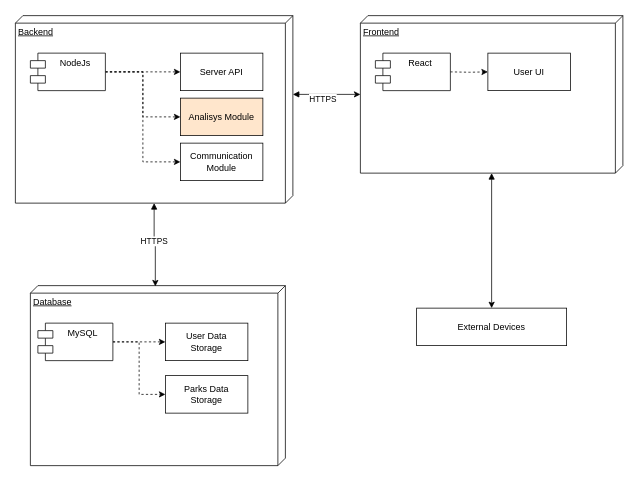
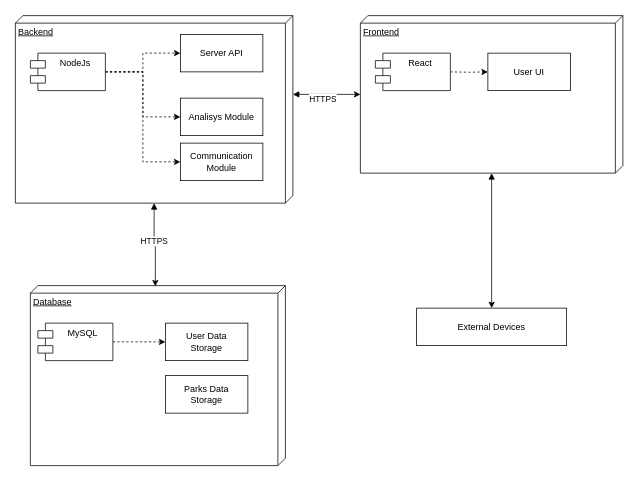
  <mxCell id="0" />
  <mxCell id="1" parent="0" />
  <mxCell id="2" value="External Devices" style="html=1;dashed=0;whiteSpace=wrap;" vertex="1" parent="1"><mxGeometry x="555" y="410" width="200" height="50" as="geometry" /></mxCell>
  <mxCell id="3" style="edgeStyle=orthogonalEdgeStyle;rounded=0;orthogonalLoop=1;jettySize=auto;html=1;elbow=horizontal;startArrow=block;startFill=1;" edge="1" parent="1" source="5" target="7"><mxGeometry relative="1" as="geometry"><Array as="points"><mxPoint x="410" y="125" /><mxPoint x="410" y="125" /></Array></mxGeometry></mxCell>
  <mxCell id="4" value="HTTPS" style="edgeLabel;html=1;align=center;verticalAlign=middle;resizable=0;points=[];" vertex="1" connectable="0" parent="3"><mxGeometry x="-0.545" y="-2" relative="1" as="geometry"><mxPoint x="19" y="3" as="offset" /></mxGeometry></mxCell>
  <mxCell id="5" value="Backend" style="verticalAlign=top;align=left;spacingTop=8;spacingLeft=2;spacingRight=12;shape=cube;size=10;direction=south;fontStyle=4;html=1;whiteSpace=wrap;" vertex="1" parent="1"><mxGeometry x="20" y="20" width="370" height="250" as="geometry" /></mxCell>
  <mxCell id="6" style="edgeStyle=orthogonalEdgeStyle;rounded=0;orthogonalLoop=1;jettySize=auto;html=1;entryX=0.5;entryY=0;entryDx=0;entryDy=0;startArrow=block;startFill=1;" edge="1" parent="1" source="7" target="2"><mxGeometry relative="1" as="geometry" /></mxCell>
  <mxCell id="7" value="Frontend" style="verticalAlign=top;align=left;spacingTop=8;spacingLeft=2;spacingRight=12;shape=cube;size=10;direction=south;fontStyle=4;html=1;whiteSpace=wrap;" vertex="1" parent="1"><mxGeometry x="480" y="20" width="350" height="210" as="geometry" /></mxCell>
  <mxCell id="8" value="Database" style="verticalAlign=top;align=left;spacingTop=8;spacingLeft=2;spacingRight=12;shape=cube;size=10;direction=south;fontStyle=4;html=1;whiteSpace=wrap;" vertex="1" parent="1"><mxGeometry x="40" y="380" width="340" height="240" as="geometry" /></mxCell>
  <mxCell id="9" style="edgeStyle=orthogonalEdgeStyle;rounded=0;orthogonalLoop=1;jettySize=auto;html=1;dashed=1;" edge="1" parent="1" target="11"><mxGeometry relative="1" as="geometry"><mxPoint x="600" y="95" as="sourcePoint" /></mxGeometry></mxCell>
  <mxCell id="10" value="React" style="shape=module;align=left;spacingLeft=20;align=center;verticalAlign=top;whiteSpace=wrap;html=1;" vertex="1" parent="1"><mxGeometry x="500" y="70" width="100" height="50" as="geometry" /></mxCell>
  <mxCell id="11" value="User UI" style="html=1;whiteSpace=wrap;" vertex="1" parent="1"><mxGeometry x="650" y="70" width="110" height="50" as="geometry" /></mxCell>
  <mxCell id="12" style="edgeStyle=orthogonalEdgeStyle;rounded=0;orthogonalLoop=1;jettySize=auto;html=1;dashed=1;" edge="1" parent="1" source="15" target="16"><mxGeometry relative="1" as="geometry" /></mxCell>
  <mxCell id="13" style="edgeStyle=orthogonalEdgeStyle;rounded=0;orthogonalLoop=1;jettySize=auto;html=1;entryX=0;entryY=0.5;entryDx=0;entryDy=0;dashed=1;" edge="1" parent="1" source="15" target="17"><mxGeometry relative="1" as="geometry" /></mxCell>
  <mxCell id="14" style="edgeStyle=orthogonalEdgeStyle;rounded=0;orthogonalLoop=1;jettySize=auto;html=1;entryX=0;entryY=0.5;entryDx=0;entryDy=0;dashed=1;" edge="1" parent="1" source="15" target="18"><mxGeometry relative="1" as="geometry" /></mxCell>
  <mxCell id="15" value="NodeJs" style="shape=module;align=left;spacingLeft=20;align=center;verticalAlign=top;whiteSpace=wrap;html=1;" vertex="1" parent="1"><mxGeometry x="40" y="70" width="100" height="50" as="geometry" /></mxCell>
- <mxCell id="16" value="Server API" style="html=1;whiteSpace=wrap;" vertex="1" parent="1"><mxGeometry x="240" y="70" width="110" height="50" as="geometry" /></mxCell>
- <mxCell id="17" value="Analisys Module" style="html=1;whiteSpace=wrap;fillColor=#ffe6cc;" vertex="1" parent="1"><mxGeometry x="240" y="130" width="110" height="50" as="geometry" /></mxCell>
+ <mxCell id="16" value="Server API" style="html=1;whiteSpace=wrap;" vertex="1" parent="1"><mxGeometry x="240" y="45" width="110" height="50" as="geometry" /></mxCell>
+ <mxCell id="17" value="Analisys Module" style="html=1;whiteSpace=wrap;" vertex="1" parent="1"><mxGeometry x="240" y="130" width="110" height="50" as="geometry" /></mxCell>
  <mxCell id="18" value="Communication Module" style="html=1;whiteSpace=wrap;" vertex="1" parent="1"><mxGeometry x="240" y="190" width="110" height="50" as="geometry" /></mxCell>
  <mxCell id="19" style="edgeStyle=orthogonalEdgeStyle;rounded=0;orthogonalLoop=1;jettySize=auto;html=1;dashed=1;" edge="1" parent="1" source="21" target="22"><mxGeometry relative="1" as="geometry" /></mxCell>
- <mxCell id="20" style="edgeStyle=orthogonalEdgeStyle;rounded=0;orthogonalLoop=1;jettySize=auto;html=1;entryX=0;entryY=0.5;entryDx=0;entryDy=0;dashed=1;" edge="1" parent="1" source="21" target="23"><mxGeometry relative="1" as="geometry" /></mxCell>
  <mxCell id="21" value="MySQL" style="shape=module;align=left;spacingLeft=20;align=center;verticalAlign=top;whiteSpace=wrap;html=1;" vertex="1" parent="1"><mxGeometry x="50" y="430" width="100" height="50" as="geometry" /></mxCell>
  <mxCell id="22" value="User Data&lt;br&gt;Storage" style="html=1;whiteSpace=wrap;" vertex="1" parent="1"><mxGeometry x="220" y="430" width="110" height="50" as="geometry" /></mxCell>
  <mxCell id="23" value="Parks Data&lt;br&gt;Storage" style="html=1;whiteSpace=wrap;" vertex="1" parent="1"><mxGeometry x="220" y="500" width="110" height="50" as="geometry" /></mxCell>
  <mxCell id="24" style="edgeStyle=orthogonalEdgeStyle;rounded=0;orthogonalLoop=1;jettySize=auto;html=1;entryX=0.004;entryY=0.51;entryDx=0;entryDy=0;entryPerimeter=0;startArrow=block;startFill=1;" edge="1" parent="1" source="5" target="8"><mxGeometry relative="1" as="geometry" /></mxCell>
  <mxCell id="25" value="HTTPS" style="edgeLabel;html=1;align=center;verticalAlign=middle;resizable=0;points=[];" vertex="1" connectable="0" parent="24"><mxGeometry x="-0.105" y="-1" relative="1" as="geometry"><mxPoint as="offset" /></mxGeometry></mxCell>
